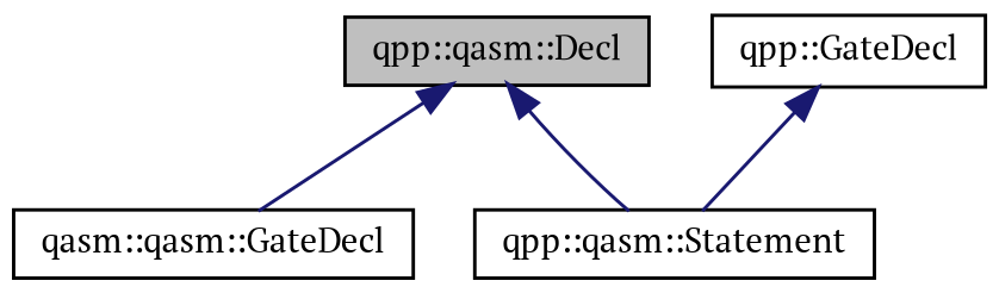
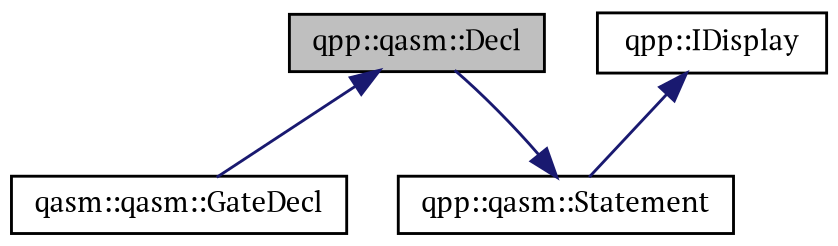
  digraph {
    fontname="PT Serif"
    node [color=black fillcolor=white fontname="PT Serif" fontsize=10 shape=record style=filled]
    edge [color=midnightblue dir=back fontname="PT Serif" fontsize=10 labelfontname=Helvetica labelfontsize=10 style=solid]
    n1 [fillcolor=grey75 fontcolor=black height=0.2 label="qpp::qasm::Decl" width=0.4]
    n2 [height=0.2 label="qasm::qasm::GateDecl" width=0.4]
    n3 [height=0.2 label="qpp::qasm::Statement" width=0.4]
-   n4 [height=0.2 label="qpp::GateDecl" width=0.4]
+   n4 [height=0.2 label="qpp::IDisplay" width=0.4]
    n1 -> n2
-   n1 -> n3
+   n3 -> n1
    n4 -> n3
  }
